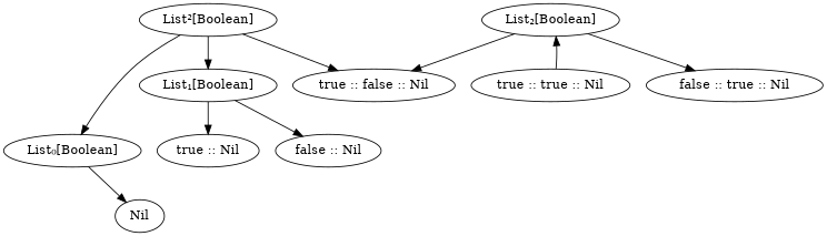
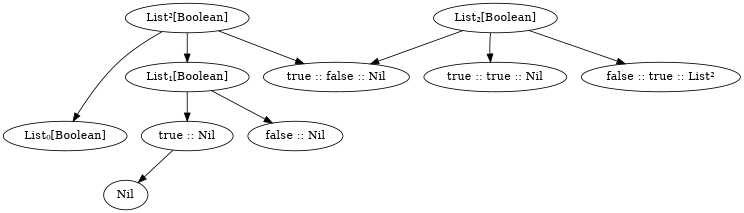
  digraph {
    n1 [label="List²[Boolean]"]
    n2 [label="List₀[Boolean]"]
    n3 [label="List₁[Boolean]"]
    n4 [label="true :: false :: Nil"]
    Nil
    n6 [label="true :: Nil"]
    n7 [label="false :: Nil"]
    n8 [label="List₂[Boolean]"]
    n9 [label="true :: true :: Nil"]
-   n10 [label="false :: true :: Nil"]
+   n10 [label="false :: true :: List²"]
    n1 -> n2
    n1 -> n3
    n1 -> n4
-   n2 -> Nil
+   n6 -> Nil
    n3 -> n6
    n3 -> n7
    n8 -> n4
-   n9 -> n8
+   n8 -> n9
    n8 -> n10
  }
